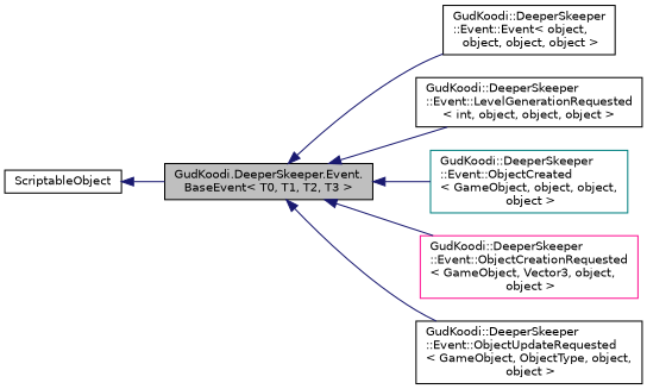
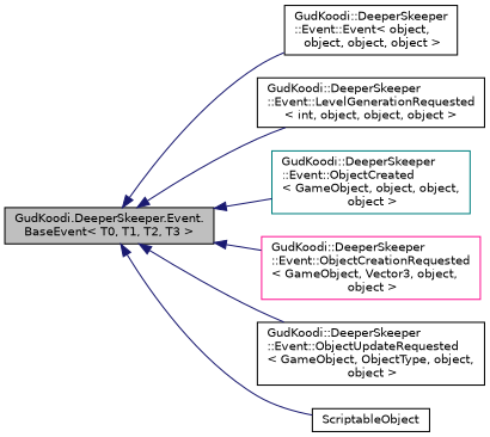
  digraph {
    rankdir=LR
    node [color=black fillcolor=white fontname=Helvetica fontsize=10 shape=record style=filled]
    edge [color=midnightblue dir=back fontname=Helvetica fontsize=10 labelfontname=Helvetica labelfontsize=10 style=solid]
    n1 [fillcolor=grey75 fontcolor=black height=0.2 label="GudKoodi.DeeperSkeeper.Event.\lBaseEvent\< T0, T1, T2, T3 \>" width=0.4]
    n2 [height=0.2 label="GudKoodi::DeeperSkeeper\l::Event::Event\< object,\l object, object, object \>" width=0.4]
    n3 [height=0.2 label="GudKoodi::DeeperSkeeper\l::Event::LevelGenerationRequested\l\< int, object, object, object \>" width=0.4]
    n4 [color=teal height=0.2 label="GudKoodi::DeeperSkeeper\l::Event::ObjectCreated\l\< GameObject, object, object,\l object \>" width=0.4]
    n5 [color=deeppink height=0.2 label="GudKoodi::DeeperSkeeper\l::Event::ObjectCreationRequested\l\< GameObject, Vector3, object,\l object \>" width=0.4]
    n6 [height=0.2 label="GudKoodi::DeeperSkeeper\l::Event::ObjectUpdateRequested\l\< GameObject, ObjectType, object,\l object \>" width=0.4]
    n7 [height=0.2 label=ScriptableObject width=0.4]
    n1 -> n2
    n1 -> n3
    n1 -> n4
    n1 -> n5
    n1 -> n6
-   n7 -> n1
+   n1 -> n7
  }
